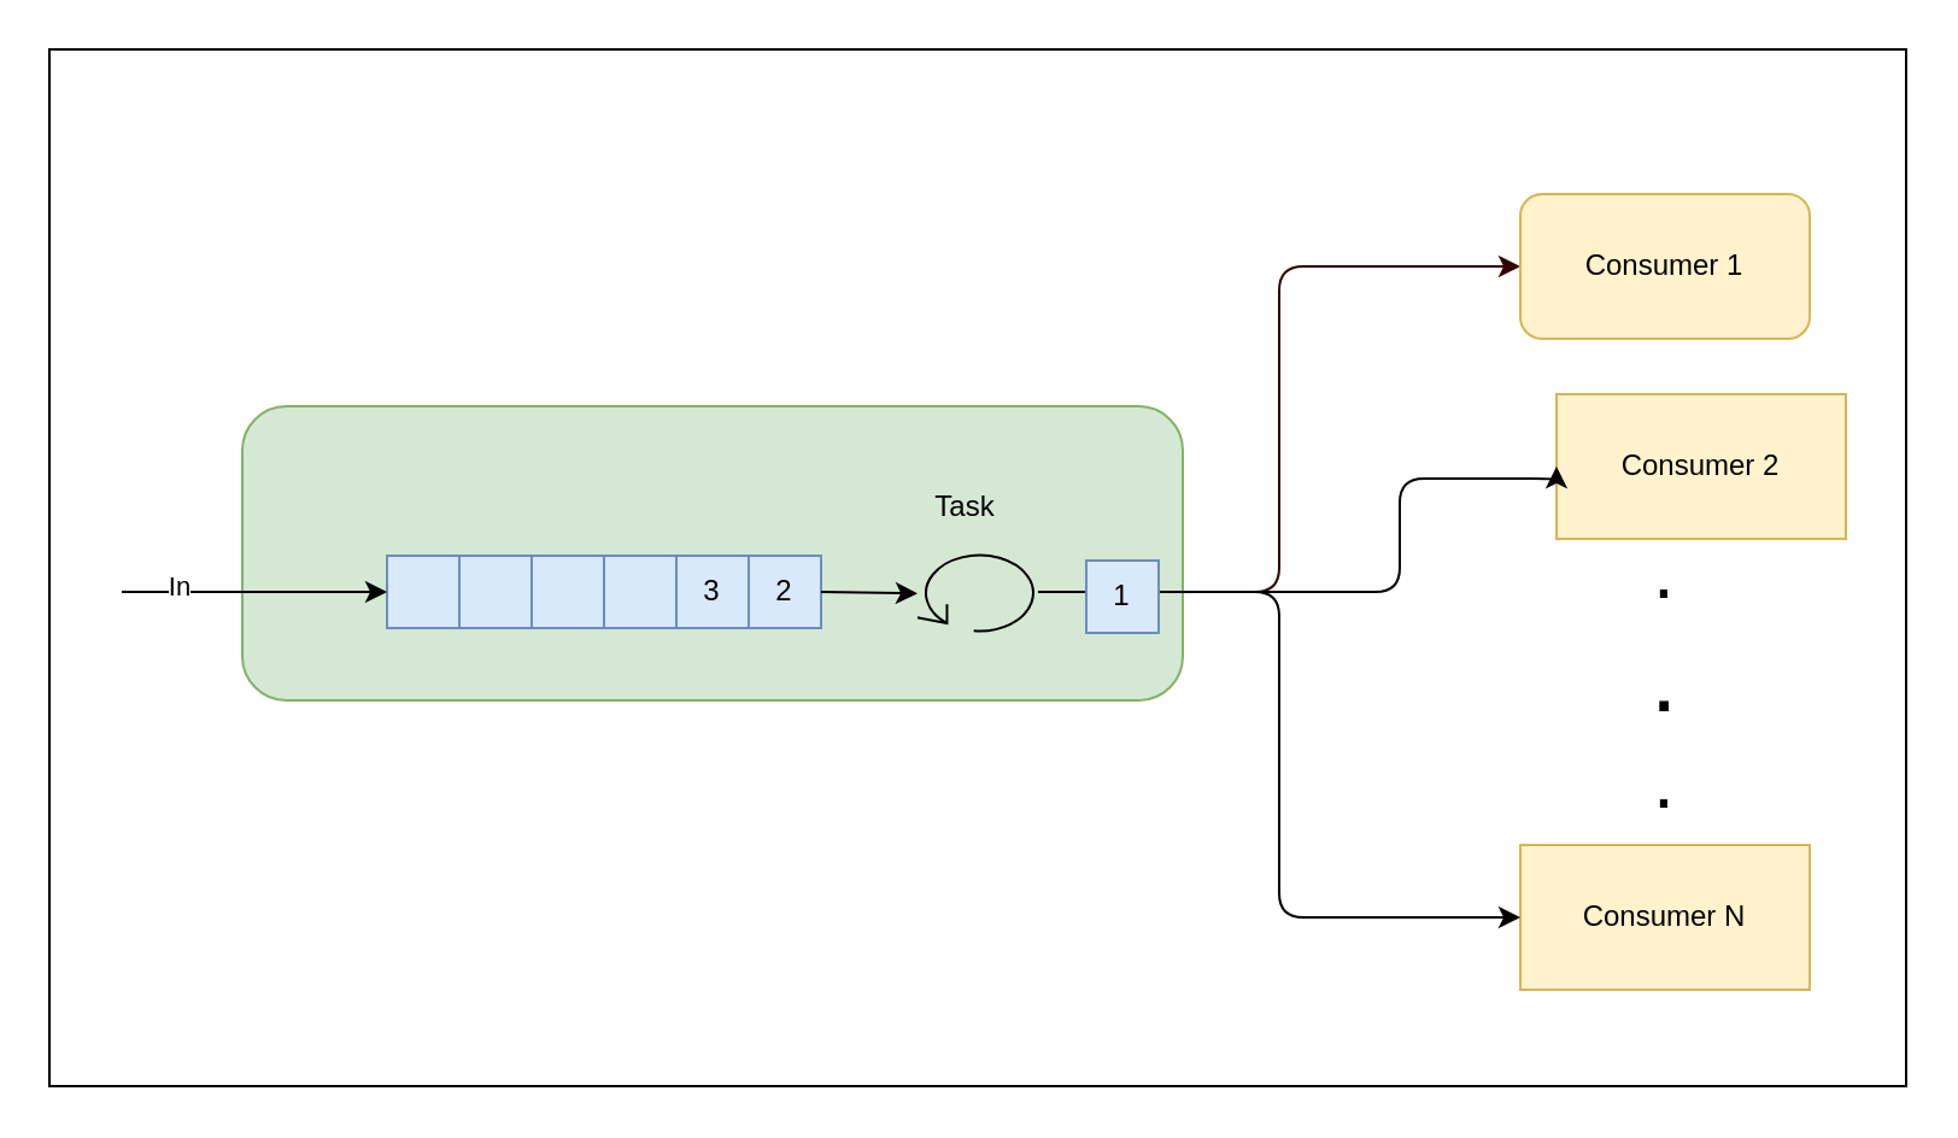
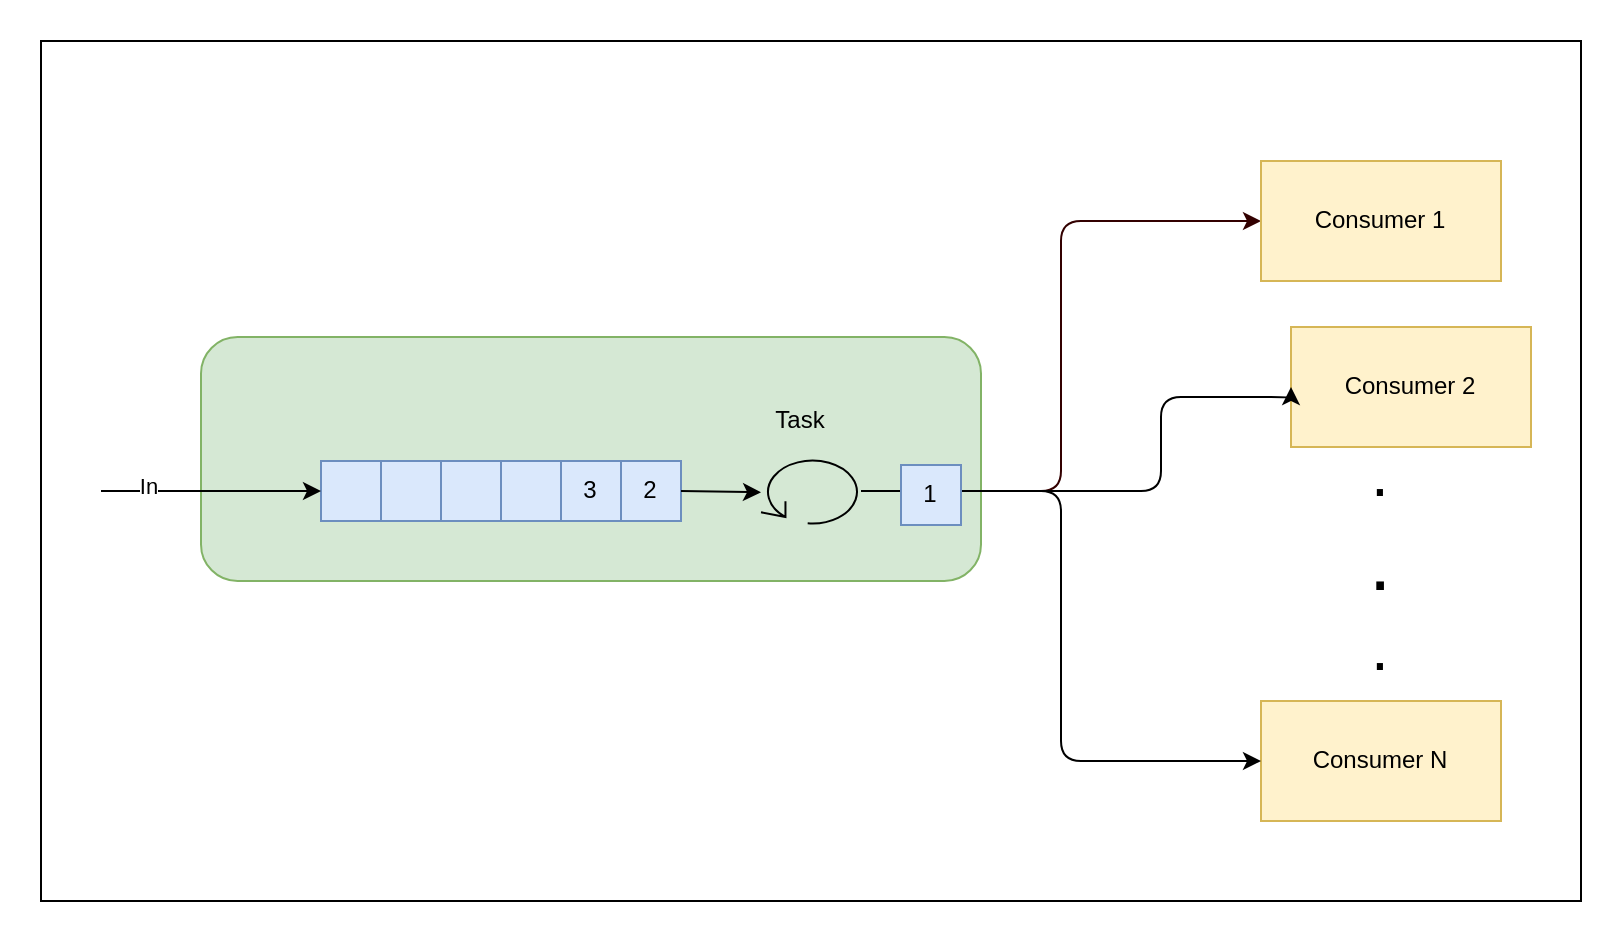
  <mxCell id="0" />
  <mxCell id="1" parent="0" />
  <mxCell id="2" value="" style="rounded=0;whiteSpace=wrap;html=1;" vertex="1" parent="1"><mxGeometry x="20" y="20" width="770" height="430" as="geometry" /></mxCell>
  <mxCell id="3" value="" style="rounded=1;whiteSpace=wrap;html=1;fillColor=#d5e8d4;strokeColor=#82b366;" vertex="1" parent="1"><mxGeometry x="100" y="168" width="390" height="122" as="geometry" /></mxCell>
  <mxCell id="4" value="" style="whiteSpace=wrap;html=1;aspect=fixed;fillColor=#dae8fc;strokeColor=#6c8ebf;" vertex="1" parent="1"><mxGeometry x="160" y="230" width="30" height="30" as="geometry" /></mxCell>
  <mxCell id="5" value="" style="whiteSpace=wrap;html=1;aspect=fixed;fillColor=#dae8fc;strokeColor=#6c8ebf;" vertex="1" parent="1"><mxGeometry x="190" y="230" width="30" height="30" as="geometry" /></mxCell>
  <mxCell id="6" value="" style="whiteSpace=wrap;html=1;aspect=fixed;fillColor=#dae8fc;strokeColor=#6c8ebf;" vertex="1" parent="1"><mxGeometry x="220" y="230" width="30" height="30" as="geometry" /></mxCell>
  <mxCell id="7" value="" style="whiteSpace=wrap;html=1;aspect=fixed;fillColor=#dae8fc;strokeColor=#6c8ebf;" vertex="1" parent="1"><mxGeometry x="250" y="230" width="30" height="30" as="geometry" /></mxCell>
  <mxCell id="8" value="3" style="whiteSpace=wrap;html=1;aspect=fixed;fillColor=#dae8fc;strokeColor=#6c8ebf;" vertex="1" parent="1"><mxGeometry x="280" y="230" width="30" height="30" as="geometry" /></mxCell>
  <mxCell id="9" value="2" style="whiteSpace=wrap;html=1;aspect=fixed;fillColor=#dae8fc;strokeColor=#6c8ebf;" vertex="1" parent="1"><mxGeometry x="310" y="230" width="30" height="30" as="geometry" /></mxCell>
  <mxCell id="10" value="" style="endArrow=classic;html=1;entryX=0;entryY=0.5;entryDx=0;entryDy=0;" edge="1" parent="1" target="4"><mxGeometry width="50" height="50" relative="1" as="geometry"><mxPoint x="50" y="245" as="sourcePoint" /><mxPoint x="310" y="440" as="targetPoint" /></mxGeometry></mxCell>
  <mxCell id="11" value="In" style="edgeLabel;html=1;align=center;verticalAlign=middle;resizable=0;points=[];" vertex="1" connectable="0" parent="10"><mxGeometry x="-0.582" y="3" relative="1" as="geometry"><mxPoint as="offset" /></mxGeometry></mxCell>
  <mxCell id="12" value="" style="endArrow=classic;html=1;exitX=1;exitY=0.5;exitDx=0;exitDy=0;" edge="1" parent="1" source="9"><mxGeometry width="50" height="50" relative="1" as="geometry"><mxPoint x="260" y="490" as="sourcePoint" /><mxPoint x="380" y="245.667" as="targetPoint" /></mxGeometry></mxCell>
  <mxCell id="13" value="" style="shape=mxgraph.bpmn.loop;html=1;outlineConnect=0;" vertex="1" parent="1"><mxGeometry x="380" y="228" width="50" height="34" as="geometry" /></mxCell>
  <mxCell id="14" value="Task" style="text;html=1;strokeColor=none;fillColor=none;align=center;verticalAlign=middle;whiteSpace=wrap;rounded=0;" vertex="1" parent="1"><mxGeometry x="380" y="200" width="40" height="20" as="geometry" /></mxCell>
  <mxCell id="15" value="" style="endArrow=classic;html=1;edgeStyle=orthogonalEdgeStyle;entryX=0;entryY=0.5;entryDx=0;entryDy=0;fillColor=#f8cecc;strokeColor=#330000;" edge="1" parent="1" source="13" target="16"><mxGeometry width="50" height="50" relative="1" as="geometry"><mxPoint x="60" y="255" as="sourcePoint" /><mxPoint x="580" y="245" as="targetPoint" /></mxGeometry></mxCell>
- <mxCell id="16" value="Consumer 1" style="whiteSpace=wrap;html=1;fillColor=#fff2cc;strokeColor=#d6b656;rounded=1;" vertex="1" parent="1"><mxGeometry x="630" y="80" width="120" height="60" as="geometry" /></mxCell>
+ <mxCell id="16" value="Consumer 1" style="rounded=0;whiteSpace=wrap;html=1;fillColor=#fff2cc;strokeColor=#d6b656;" vertex="1" parent="1"><mxGeometry x="630" y="80" width="120" height="60" as="geometry" /></mxCell>
  <mxCell id="17" value="Consumer 2" style="rounded=0;whiteSpace=wrap;html=1;fillColor=#fff2cc;strokeColor=#d6b656;" vertex="1" parent="1"><mxGeometry x="645" y="163" width="120" height="60" as="geometry" /></mxCell>
  <mxCell id="18" value="Consumer N" style="rounded=0;whiteSpace=wrap;html=1;fillColor=#fff2cc;strokeColor=#d6b656;" vertex="1" parent="1"><mxGeometry x="630" y="350" width="120" height="60" as="geometry" /></mxCell>
  <mxCell id="19" value="&lt;font&gt;&lt;span style=&quot;font-size: 32px&quot;&gt;.&lt;/span&gt;&lt;br&gt;&lt;font style=&quot;font-size: 40px&quot;&gt;.&lt;/font&gt;&lt;br&gt;&lt;span style=&quot;font-size: 32px&quot;&gt;.&lt;/span&gt;&lt;/font&gt;" style="text;html=1;strokeColor=none;fillColor=none;align=center;verticalAlign=middle;whiteSpace=wrap;rounded=0;" vertex="1" parent="1"><mxGeometry x="670" y="270" width="40" height="20" as="geometry" /></mxCell>
  <mxCell id="20" value="" style="endArrow=classic;html=1;edgeStyle=orthogonalEdgeStyle;entryX=0;entryY=0.5;entryDx=0;entryDy=0;" edge="1" parent="1" source="13" target="17"><mxGeometry width="50" height="50" relative="1" as="geometry"><mxPoint x="440" y="255" as="sourcePoint" /><mxPoint x="640" y="120" as="targetPoint" /><Array as="points"><mxPoint x="580" y="245" /><mxPoint x="580" y="198" /></Array></mxGeometry></mxCell>
  <mxCell id="21" value="" style="endArrow=classic;html=1;edgeStyle=orthogonalEdgeStyle;entryX=0;entryY=0.5;entryDx=0;entryDy=0;fillColor=#fff2cc;" edge="1" parent="1" source="13" target="18"><mxGeometry width="50" height="50" relative="1" as="geometry"><mxPoint x="440" y="255" as="sourcePoint" /><mxPoint x="640" y="208" as="targetPoint" /><Array as="points"><mxPoint x="530" y="245" /><mxPoint x="530" y="380" /></Array></mxGeometry></mxCell>
  <mxCell id="22" value="1" style="whiteSpace=wrap;html=1;aspect=fixed;fillColor=#dae8fc;strokeColor=#6c8ebf;" vertex="1" parent="1"><mxGeometry x="450" y="232" width="30" height="30" as="geometry" /></mxCell>
